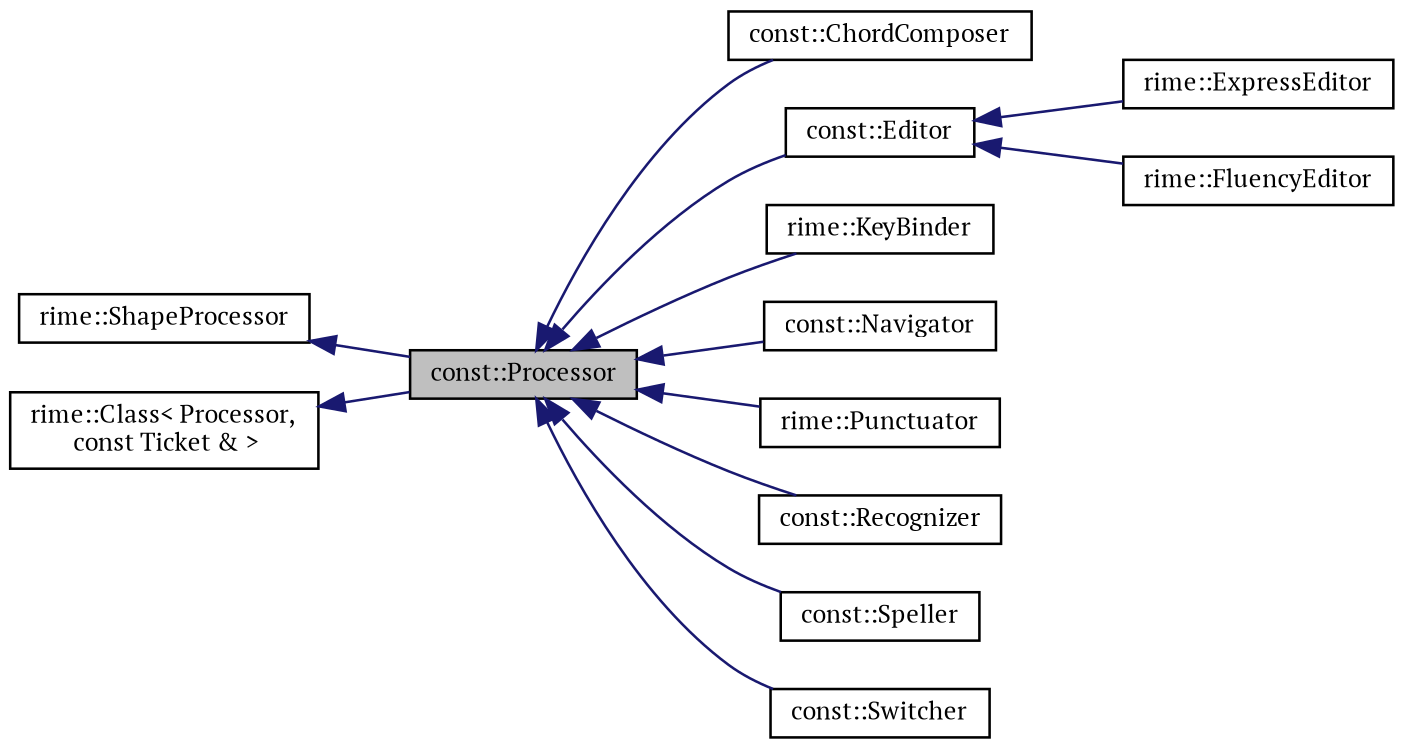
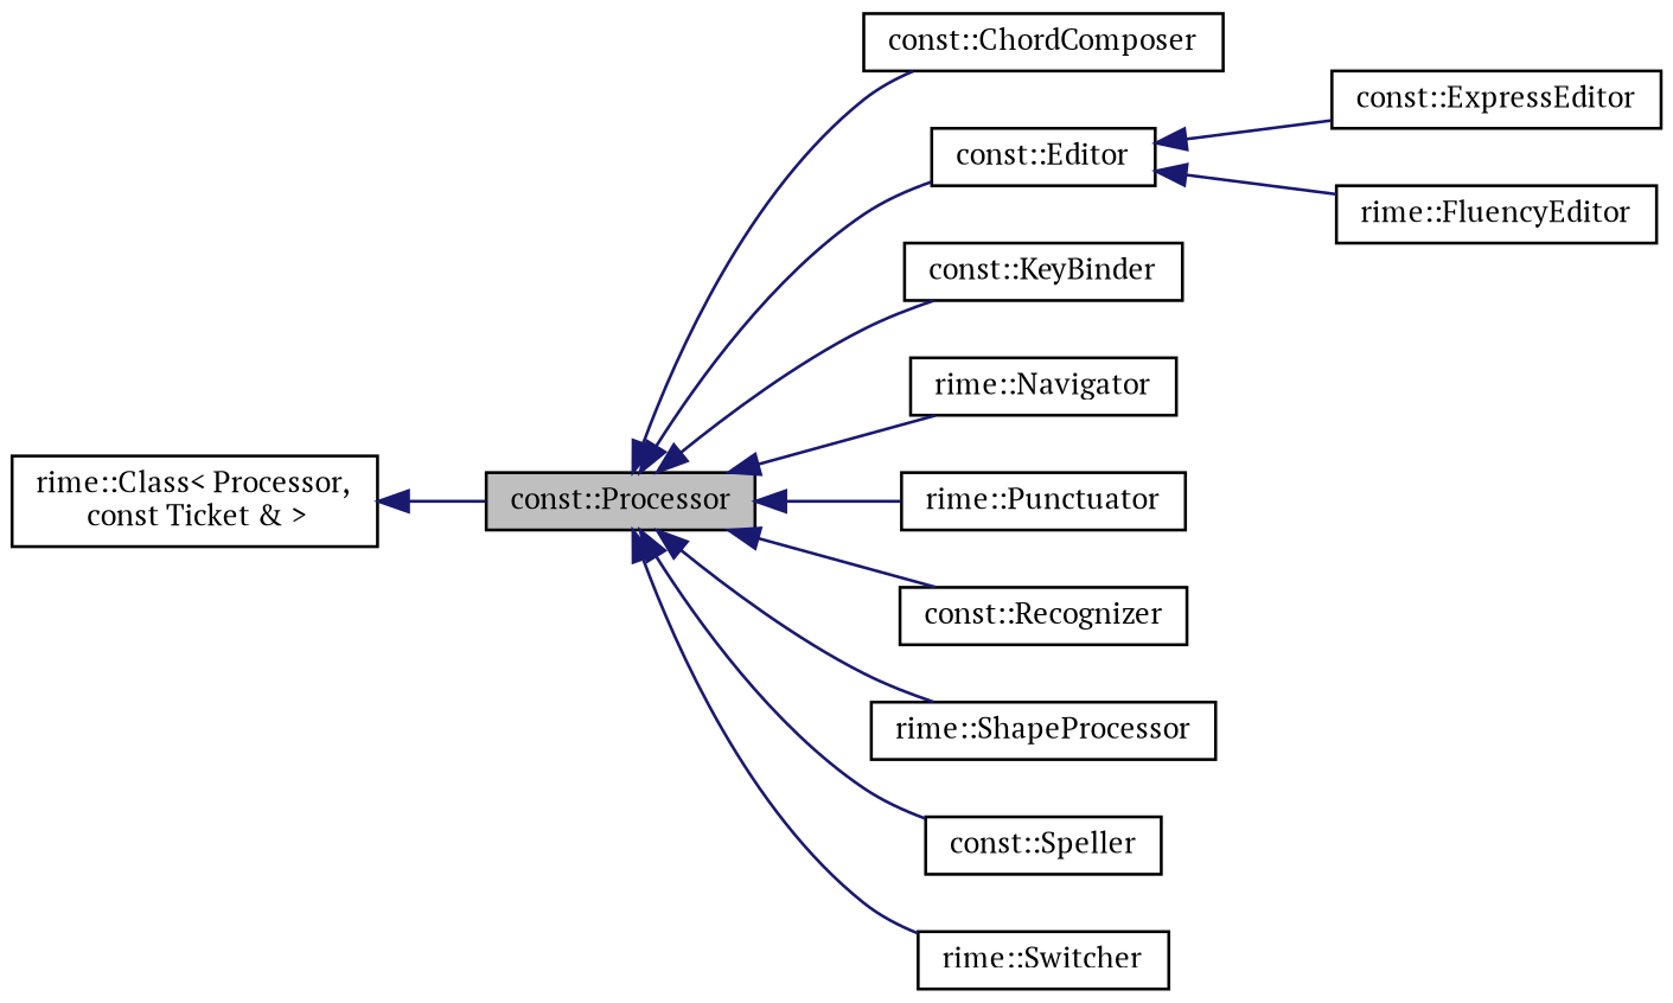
  digraph {
    fontname="PT Serif"
    rankdir=LR
    node [color=black fillcolor=white fontname="PT Serif" fontsize=10 shape=record style=filled]
    edge [color=midnightblue dir=back fontname="PT Serif" fontsize=10 labelfontname=Helvetica labelfontsize=10 style=solid]
    n1 [fillcolor=grey75 fontcolor=black height=0.2 label="const::Processor" width=0.4]
    n2 [height=0.2 label="const::ChordComposer" width=0.4]
    n3 [height=0.2 label="const::Editor" width=0.4]
-   n4 [height=0.2 label="rime::KeyBinder" width=0.4]
-   n5 [height=0.2 label="const::Navigator" width=0.4]
+   n4 [height=0.2 label="const::KeyBinder" width=0.4]
+   n5 [height=0.2 label="rime::Navigator" width=0.4]
    n6 [height=0.2 label="rime::Punctuator" width=0.4]
    n7 [height=0.2 label="const::Recognizer" width=0.4]
    n8 [height=0.2 label="rime::ShapeProcessor" width=0.4]
    n9 [height=0.2 label="const::Speller" width=0.4]
-   n10 [height=0.2 label="const::Switcher" width=0.4]
-   n11 [height=0.2 label="rime::ExpressEditor" width=0.4]
+   n10 [height=0.2 label="rime::Switcher" width=0.4]
+   n11 [height=0.2 label="const::ExpressEditor" width=0.4]
    n12 [height=0.2 label="rime::FluencyEditor" width=0.4]
    n13 [height=0.2 label="rime::Class\< Processor,\l const Ticket & \>" width=0.4]
    n1 -> n2
    n1 -> n3
    n1 -> n4
    n1 -> n5
    n1 -> n6
    n1 -> n7
-   n8 -> n1
+   n1 -> n8
    n1 -> n9
    n1 -> n10
    n3 -> n11
    n3 -> n12
    n13 -> n1
  }
